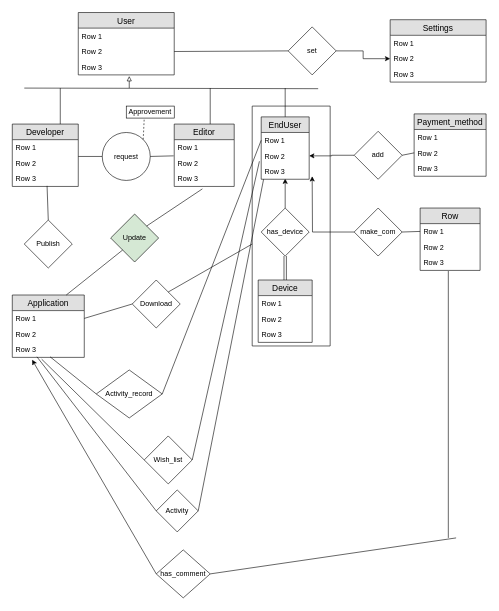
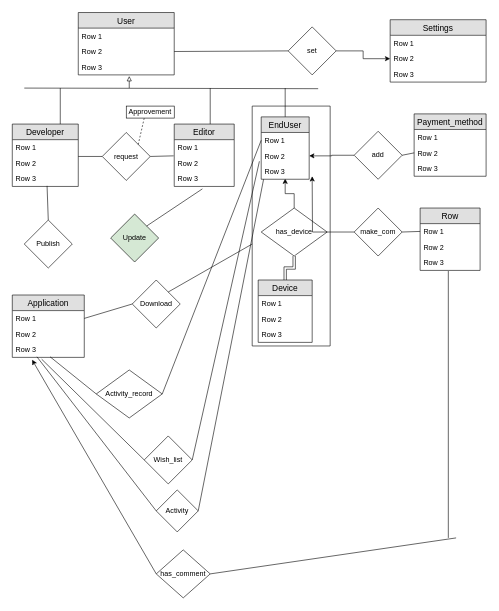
  <mxCell id="0" />
  <mxCell id="1" parent="0" />
  <mxCell id="2" value="User" style="text;html=1;strokeColor=none;fillColor=none;align=center;verticalAlign=middle;whiteSpace=wrap;rounded=0;" parent="1" vertex="1"><mxGeometry x="210" y="86" width="40" height="20" as="geometry" /></mxCell>
  <mxCell id="3" value="Publish" style="rhombus;whiteSpace=wrap;html=1;" parent="1" vertex="1"><mxGeometry x="40" y="366" width="80" height="80" as="geometry" /></mxCell>
  <mxCell id="4" style="edgeStyle=orthogonalEdgeStyle;rounded=0;orthogonalLoop=1;jettySize=auto;html=1;exitX=0.5;exitY=0;exitDx=0;exitDy=0;entryX=0.5;entryY=0.962;entryDx=0;entryDy=0;entryPerimeter=0;" parent="1" source="5" target="31" edge="1"><mxGeometry relative="1" as="geometry" /></mxCell>
- <mxCell id="5" value="has_device" style="rhombus;whiteSpace=wrap;html=1;" parent="1" vertex="1"><mxGeometry x="435" y="346" width="80" height="80" as="geometry" /></mxCell>
+ <mxCell id="5" value="has_device" style="rhombus;whiteSpace=wrap;html=1;" parent="1" vertex="1"><mxGeometry x="435" y="346" width="110" height="80" as="geometry" /></mxCell>
  <mxCell id="6" value="Update" style="rhombus;whiteSpace=wrap;html=1;fillColor=#d5e8d4;" parent="1" vertex="1"><mxGeometry x="184" y="356" width="80" height="80" as="geometry" /></mxCell>
  <mxCell id="7" value="" style="endArrow=none;html=1;" parent="1" edge="1"><mxGeometry width="50" height="50" relative="1" as="geometry"><mxPoint x="420" y="576" as="sourcePoint" /><mxPoint x="420" y="176" as="targetPoint" /></mxGeometry></mxCell>
  <mxCell id="8" value="" style="endArrow=none;html=1;" parent="1" edge="1"><mxGeometry width="50" height="50" relative="1" as="geometry"><mxPoint x="420" y="176" as="sourcePoint" /><mxPoint x="550" y="176" as="targetPoint" /></mxGeometry></mxCell>
  <mxCell id="9" value="" style="endArrow=none;html=1;" parent="1" edge="1"><mxGeometry width="50" height="50" relative="1" as="geometry"><mxPoint x="550" y="176" as="sourcePoint" /><mxPoint x="550" y="576" as="targetPoint" /></mxGeometry></mxCell>
  <mxCell id="10" value="" style="endArrow=none;html=1;" parent="1" edge="1"><mxGeometry width="50" height="50" relative="1" as="geometry"><mxPoint x="420" y="576" as="sourcePoint" /><mxPoint x="550" y="576" as="targetPoint" /></mxGeometry></mxCell>
  <mxCell id="11" style="edgeStyle=orthogonalEdgeStyle;rounded=0;orthogonalLoop=1;jettySize=auto;html=1;exitX=0;exitY=0.5;exitDx=0;exitDy=0;entryX=1;entryY=0.5;entryDx=0;entryDy=0;strokeColor=#000000;" parent="1" source="12" target="30" edge="1"><mxGeometry relative="1" as="geometry" /></mxCell>
  <mxCell id="12" value="add" style="rhombus;whiteSpace=wrap;html=1;" parent="1" vertex="1"><mxGeometry x="590" y="218" width="80" height="80" as="geometry" /></mxCell>
  <mxCell id="13" value="Download" style="rhombus;whiteSpace=wrap;html=1;" parent="1" vertex="1"><mxGeometry x="220" y="466" width="80" height="80" as="geometry" /></mxCell>
  <mxCell id="14" style="edgeStyle=orthogonalEdgeStyle;rounded=0;orthogonalLoop=1;jettySize=auto;html=1;exitX=0;exitY=0.5;exitDx=0;exitDy=0;strokeColor=#000000;" parent="1" source="15" edge="1"><mxGeometry relative="1" as="geometry"><mxPoint x="520" y="293" as="targetPoint" /></mxGeometry></mxCell>
  <mxCell id="15" value="make_com" style="rhombus;whiteSpace=wrap;html=1;" parent="1" vertex="1"><mxGeometry x="590" y="346" width="80" height="80" as="geometry" /></mxCell>
  <mxCell id="16" value="User" style="swimlane;fontStyle=0;childLayout=stackLayout;horizontal=1;startSize=26;fillColor=#e0e0e0;horizontalStack=0;resizeParent=1;resizeParentMax=0;resizeLast=0;collapsible=1;marginBottom=0;swimlaneFillColor=#ffffff;align=center;fontSize=14;" parent="1" vertex="1"><mxGeometry x="130" y="20" width="160" height="104" as="geometry" /></mxCell>
  <mxCell id="17" value="Row 1" style="text;strokeColor=none;fillColor=none;spacingLeft=4;spacingRight=4;overflow=hidden;rotatable=0;points=[[0,0.5],[1,0.5]];portConstraint=eastwest;fontSize=12;" parent="16" vertex="1"><mxGeometry y="26" width="160" height="26" as="geometry" /></mxCell>
  <mxCell id="18" value="Row 2" style="text;strokeColor=none;fillColor=none;spacingLeft=4;spacingRight=4;overflow=hidden;rotatable=0;points=[[0,0.5],[1,0.5]];portConstraint=eastwest;fontSize=12;" parent="16" vertex="1"><mxGeometry y="52" width="160" height="26" as="geometry" /></mxCell>
  <mxCell id="19" value="Row 3" style="text;strokeColor=none;fillColor=none;spacingLeft=4;spacingRight=4;overflow=hidden;rotatable=0;points=[[0,0.5],[1,0.5]];portConstraint=eastwest;fontSize=12;" parent="16" vertex="1"><mxGeometry y="78" width="160" height="26" as="geometry" /></mxCell>
  <mxCell id="20" value="Developer" style="swimlane;fontStyle=0;childLayout=stackLayout;horizontal=1;startSize=26;fillColor=#e0e0e0;horizontalStack=0;resizeParent=1;resizeParentMax=0;resizeLast=0;collapsible=1;marginBottom=0;swimlaneFillColor=#ffffff;align=center;fontSize=14;" parent="1" vertex="1"><mxGeometry x="20" y="206" width="110" height="104" as="geometry" /></mxCell>
  <mxCell id="21" value="Row 1" style="text;strokeColor=none;fillColor=none;spacingLeft=4;spacingRight=4;overflow=hidden;rotatable=0;points=[[0,0.5],[1,0.5]];portConstraint=eastwest;fontSize=12;" parent="20" vertex="1"><mxGeometry y="26" width="110" height="26" as="geometry" /></mxCell>
  <mxCell id="22" value="Row 2" style="text;strokeColor=none;fillColor=none;spacingLeft=4;spacingRight=4;overflow=hidden;rotatable=0;points=[[0,0.5],[1,0.5]];portConstraint=eastwest;fontSize=12;" parent="20" vertex="1"><mxGeometry y="52" width="110" height="26" as="geometry" /></mxCell>
  <mxCell id="23" value="Row 3" style="text;strokeColor=none;fillColor=none;spacingLeft=4;spacingRight=4;overflow=hidden;rotatable=0;points=[[0,0.5],[1,0.5]];portConstraint=eastwest;fontSize=12;" parent="20" vertex="1"><mxGeometry y="78" width="110" height="26" as="geometry" /></mxCell>
  <mxCell id="24" value="Editor" style="swimlane;fontStyle=0;childLayout=stackLayout;horizontal=1;startSize=26;fillColor=#e0e0e0;horizontalStack=0;resizeParent=1;resizeParentMax=0;resizeLast=0;collapsible=1;marginBottom=0;swimlaneFillColor=#ffffff;align=center;fontSize=14;" parent="1" vertex="1"><mxGeometry x="290" y="206" width="100" height="104" as="geometry" /></mxCell>
  <mxCell id="25" value="Row 1" style="text;strokeColor=none;fillColor=none;spacingLeft=4;spacingRight=4;overflow=hidden;rotatable=0;points=[[0,0.5],[1,0.5]];portConstraint=eastwest;fontSize=12;" parent="24" vertex="1"><mxGeometry y="26" width="100" height="26" as="geometry" /></mxCell>
  <mxCell id="26" value="Row 2" style="text;strokeColor=none;fillColor=none;spacingLeft=4;spacingRight=4;overflow=hidden;rotatable=0;points=[[0,0.5],[1,0.5]];portConstraint=eastwest;fontSize=12;" parent="24" vertex="1"><mxGeometry y="52" width="100" height="26" as="geometry" /></mxCell>
  <mxCell id="27" value="Row 3" style="text;strokeColor=none;fillColor=none;spacingLeft=4;spacingRight=4;overflow=hidden;rotatable=0;points=[[0,0.5],[1,0.5]];portConstraint=eastwest;fontSize=12;" parent="24" vertex="1"><mxGeometry y="78" width="100" height="26" as="geometry" /></mxCell>
  <mxCell id="28" value="EndUser" style="swimlane;fontStyle=0;childLayout=stackLayout;horizontal=1;startSize=26;fillColor=#e0e0e0;horizontalStack=0;resizeParent=1;resizeParentMax=0;resizeLast=0;collapsible=1;marginBottom=0;swimlaneFillColor=#ffffff;align=center;fontSize=14;" parent="1" vertex="1"><mxGeometry x="435" y="194" width="80" height="104" as="geometry" /></mxCell>
  <mxCell id="29" value="Row 1" style="text;strokeColor=none;fillColor=none;spacingLeft=4;spacingRight=4;overflow=hidden;rotatable=0;points=[[0,0.5],[1,0.5]];portConstraint=eastwest;fontSize=12;" parent="28" vertex="1"><mxGeometry y="26" width="80" height="26" as="geometry" /></mxCell>
  <mxCell id="30" value="Row 2" style="text;strokeColor=none;fillColor=none;spacingLeft=4;spacingRight=4;overflow=hidden;rotatable=0;points=[[0,0.5],[1,0.5]];portConstraint=eastwest;fontSize=12;" parent="28" vertex="1"><mxGeometry y="52" width="80" height="26" as="geometry" /></mxCell>
  <mxCell id="31" value="Row 3" style="text;strokeColor=none;fillColor=none;spacingLeft=4;spacingRight=4;overflow=hidden;rotatable=0;points=[[0,0.5],[1,0.5]];portConstraint=eastwest;fontSize=12;" parent="28" vertex="1"><mxGeometry y="78" width="80" height="26" as="geometry" /></mxCell>
  <mxCell id="32" style="edgeStyle=orthogonalEdgeStyle;rounded=0;orthogonalLoop=1;jettySize=auto;html=1;exitX=0.5;exitY=0;exitDx=0;exitDy=0;entryX=0.5;entryY=1;entryDx=0;entryDy=0;shape=link;" parent="1" source="33" target="5" edge="1"><mxGeometry relative="1" as="geometry" /></mxCell>
  <mxCell id="33" value="Device" style="swimlane;fontStyle=0;childLayout=stackLayout;horizontal=1;startSize=26;fillColor=#e0e0e0;horizontalStack=0;resizeParent=1;resizeParentMax=0;resizeLast=0;collapsible=1;marginBottom=0;swimlaneFillColor=#ffffff;align=center;fontSize=14;" parent="1" vertex="1"><mxGeometry x="430" y="466" width="90" height="104" as="geometry" /></mxCell>
  <mxCell id="34" value="Row 1" style="text;strokeColor=none;fillColor=none;spacingLeft=4;spacingRight=4;overflow=hidden;rotatable=0;points=[[0,0.5],[1,0.5]];portConstraint=eastwest;fontSize=12;" parent="33" vertex="1"><mxGeometry y="26" width="90" height="26" as="geometry" /></mxCell>
  <mxCell id="35" value="Row 2" style="text;strokeColor=none;fillColor=none;spacingLeft=4;spacingRight=4;overflow=hidden;rotatable=0;points=[[0,0.5],[1,0.5]];portConstraint=eastwest;fontSize=12;" parent="33" vertex="1"><mxGeometry y="52" width="90" height="26" as="geometry" /></mxCell>
  <mxCell id="36" value="Row 3" style="text;strokeColor=none;fillColor=none;spacingLeft=4;spacingRight=4;overflow=hidden;rotatable=0;points=[[0,0.5],[1,0.5]];portConstraint=eastwest;fontSize=12;" parent="33" vertex="1"><mxGeometry y="78" width="90" height="26" as="geometry" /></mxCell>
  <mxCell id="37" value="Row" style="swimlane;fontStyle=0;childLayout=stackLayout;horizontal=1;startSize=26;fillColor=#e0e0e0;horizontalStack=0;resizeParent=1;resizeParentMax=0;resizeLast=0;collapsible=1;marginBottom=0;swimlaneFillColor=#ffffff;align=center;fontSize=14;" parent="1" vertex="1"><mxGeometry x="700" y="346" width="100" height="104" as="geometry" /></mxCell>
  <mxCell id="38" value="Row 1" style="text;strokeColor=none;fillColor=none;spacingLeft=4;spacingRight=4;overflow=hidden;rotatable=0;points=[[0,0.5],[1,0.5]];portConstraint=eastwest;fontSize=12;" parent="37" vertex="1"><mxGeometry y="26" width="100" height="26" as="geometry" /></mxCell>
  <mxCell id="39" value="Row 2" style="text;strokeColor=none;fillColor=none;spacingLeft=4;spacingRight=4;overflow=hidden;rotatable=0;points=[[0,0.5],[1,0.5]];portConstraint=eastwest;fontSize=12;" parent="37" vertex="1"><mxGeometry y="52" width="100" height="26" as="geometry" /></mxCell>
  <mxCell id="40" value="Row 3" style="text;strokeColor=none;fillColor=none;spacingLeft=4;spacingRight=4;overflow=hidden;rotatable=0;points=[[0,0.5],[1,0.5]];portConstraint=eastwest;fontSize=12;" parent="37" vertex="1"><mxGeometry y="78" width="100" height="26" as="geometry" /></mxCell>
  <mxCell id="41" value="Payment_method" style="swimlane;fontStyle=0;childLayout=stackLayout;horizontal=1;startSize=26;fillColor=#e0e0e0;horizontalStack=0;resizeParent=1;resizeParentMax=0;resizeLast=0;collapsible=1;marginBottom=0;swimlaneFillColor=#ffffff;align=center;fontSize=14;" parent="1" vertex="1"><mxGeometry x="690" y="189" width="120" height="104" as="geometry" /></mxCell>
  <mxCell id="42" value="Row 1" style="text;strokeColor=none;fillColor=none;spacingLeft=4;spacingRight=4;overflow=hidden;rotatable=0;points=[[0,0.5],[1,0.5]];portConstraint=eastwest;fontSize=12;" parent="41" vertex="1"><mxGeometry y="26" width="120" height="26" as="geometry" /></mxCell>
  <mxCell id="43" value="Row 2" style="text;strokeColor=none;fillColor=none;spacingLeft=4;spacingRight=4;overflow=hidden;rotatable=0;points=[[0,0.5],[1,0.5]];portConstraint=eastwest;fontSize=12;" parent="41" vertex="1"><mxGeometry y="52" width="120" height="26" as="geometry" /></mxCell>
  <mxCell id="44" value="Row 3" style="text;strokeColor=none;fillColor=none;spacingLeft=4;spacingRight=4;overflow=hidden;rotatable=0;points=[[0,0.5],[1,0.5]];portConstraint=eastwest;fontSize=12;" parent="41" vertex="1"><mxGeometry y="78" width="120" height="26" as="geometry" /></mxCell>
  <mxCell id="45" value="Application" style="swimlane;fontStyle=0;childLayout=stackLayout;horizontal=1;startSize=26;fillColor=#e0e0e0;horizontalStack=0;resizeParent=1;resizeParentMax=0;resizeLast=0;collapsible=1;marginBottom=0;swimlaneFillColor=#ffffff;align=center;fontSize=14;" parent="1" vertex="1"><mxGeometry x="20" y="491" width="120" height="104" as="geometry" /></mxCell>
  <mxCell id="46" value="Row 1" style="text;strokeColor=none;fillColor=none;spacingLeft=4;spacingRight=4;overflow=hidden;rotatable=0;points=[[0,0.5],[1,0.5]];portConstraint=eastwest;fontSize=12;" parent="45" vertex="1"><mxGeometry y="26" width="120" height="26" as="geometry" /></mxCell>
  <mxCell id="47" value="Row 2" style="text;strokeColor=none;fillColor=none;spacingLeft=4;spacingRight=4;overflow=hidden;rotatable=0;points=[[0,0.5],[1,0.5]];portConstraint=eastwest;fontSize=12;" parent="45" vertex="1"><mxGeometry y="52" width="120" height="26" as="geometry" /></mxCell>
  <mxCell id="48" value="Row 3" style="text;strokeColor=none;fillColor=none;spacingLeft=4;spacingRight=4;overflow=hidden;rotatable=0;points=[[0,0.5],[1,0.5]];portConstraint=eastwest;fontSize=12;" parent="45" vertex="1"><mxGeometry y="78" width="120" height="26" as="geometry" /></mxCell>
  <mxCell id="49" style="edgeStyle=orthogonalEdgeStyle;rounded=0;orthogonalLoop=1;jettySize=auto;html=1;exitX=1;exitY=0.5;exitDx=0;exitDy=0;entryX=0.02;entryY=0.077;entryDx=0;entryDy=0;entryPerimeter=0;strokeColor=none;" parent="1" source="50" target="26" edge="1"><mxGeometry relative="1" as="geometry" /></mxCell>
- <mxCell id="50" value="request" style="ellipse;whiteSpace=wrap;html=1;" parent="1" vertex="1"><mxGeometry x="170" y="220" width="80" height="80" as="geometry" /></mxCell>
+ <mxCell id="50" value="request" style="rhombus;whiteSpace=wrap;html=1;" parent="1" vertex="1"><mxGeometry x="170" y="220" width="80" height="80" as="geometry" /></mxCell>
  <mxCell id="51" style="edgeStyle=orthogonalEdgeStyle;rounded=0;orthogonalLoop=1;jettySize=auto;html=1;exitX=1;exitY=0.5;exitDx=0;exitDy=0;entryX=0;entryY=0.5;entryDx=0;entryDy=0;strokeColor=#000000;" parent="1" source="52" target="55" edge="1"><mxGeometry relative="1" as="geometry" /></mxCell>
  <mxCell id="52" value="set" style="rhombus;whiteSpace=wrap;html=1;" parent="1" vertex="1"><mxGeometry x="480" y="44" width="80" height="80" as="geometry" /></mxCell>
  <mxCell id="53" value="Settings" style="swimlane;fontStyle=0;childLayout=stackLayout;horizontal=1;startSize=26;fillColor=#e0e0e0;horizontalStack=0;resizeParent=1;resizeParentMax=0;resizeLast=0;collapsible=1;marginBottom=0;swimlaneFillColor=#ffffff;align=center;fontSize=14;" parent="1" vertex="1"><mxGeometry x="650" y="32" width="160" height="104" as="geometry" /></mxCell>
  <mxCell id="54" value="Row 1" style="text;strokeColor=none;fillColor=none;spacingLeft=4;spacingRight=4;overflow=hidden;rotatable=0;points=[[0,0.5],[1,0.5]];portConstraint=eastwest;fontSize=12;" parent="53" vertex="1"><mxGeometry y="26" width="160" height="26" as="geometry" /></mxCell>
  <mxCell id="55" value="Row 2" style="text;strokeColor=none;fillColor=none;spacingLeft=4;spacingRight=4;overflow=hidden;rotatable=0;points=[[0,0.5],[1,0.5]];portConstraint=eastwest;fontSize=12;" parent="53" vertex="1"><mxGeometry y="52" width="160" height="26" as="geometry" /></mxCell>
  <mxCell id="56" value="Row 3" style="text;strokeColor=none;fillColor=none;spacingLeft=4;spacingRight=4;overflow=hidden;rotatable=0;points=[[0,0.5],[1,0.5]];portConstraint=eastwest;fontSize=12;" parent="53" vertex="1"><mxGeometry y="78" width="160" height="26" as="geometry" /></mxCell>
  <mxCell id="57" value="" style="endArrow=none;html=1;strokeColor=#000000;exitX=1;exitY=0.5;exitDx=0;exitDy=0;entryX=-0.01;entryY=1.038;entryDx=0;entryDy=0;entryPerimeter=0;" parent="1" source="50" target="25" edge="1"><mxGeometry width="50" height="50" relative="1" as="geometry"><mxPoint x="250" y="286" as="sourcePoint" /><mxPoint x="300" y="236" as="targetPoint" /></mxGeometry></mxCell>
  <mxCell id="58" value="" style="endArrow=none;html=1;strokeColor=#000000;entryX=0;entryY=0.5;entryDx=0;entryDy=0;exitX=1;exitY=0.077;exitDx=0;exitDy=0;exitPerimeter=0;" parent="1" source="22" target="50" edge="1"><mxGeometry width="50" height="50" relative="1" as="geometry"><mxPoint x="130" y="276" as="sourcePoint" /><mxPoint x="180" y="226" as="targetPoint" /></mxGeometry></mxCell>
  <mxCell id="59" value="" style="endArrow=none;html=1;strokeColor=#000000;entryX=0;entryY=0.5;entryDx=0;entryDy=0;exitX=1;exitY=0.5;exitDx=0;exitDy=0;" parent="1" source="46" target="13" edge="1"><mxGeometry width="50" height="50" relative="1" as="geometry"><mxPoint x="160" y="536" as="sourcePoint" /><mxPoint x="210" y="486" as="targetPoint" /></mxGeometry></mxCell>
  <mxCell id="60" value="" style="endArrow=none;html=1;strokeColor=#000000;exitX=1;exitY=0;exitDx=0;exitDy=0;" parent="1" source="13" edge="1"><mxGeometry width="50" height="50" relative="1" as="geometry"><mxPoint x="320" y="486" as="sourcePoint" /><mxPoint x="420" y="406" as="targetPoint" /></mxGeometry></mxCell>
- <mxCell id="61" value="" style="endArrow=none;html=1;strokeColor=#000000;exitX=0.75;exitY=0;exitDx=0;exitDy=0;entryX=0;entryY=1;entryDx=0;entryDy=0;" parent="1" source="45" target="6" edge="1"><mxGeometry width="50" height="50" relative="1" as="geometry"><mxPoint x="150" y="476" as="sourcePoint" /><mxPoint x="200" y="426" as="targetPoint" /></mxGeometry></mxCell>
  <mxCell id="62" value="" style="endArrow=none;html=1;strokeColor=#000000;entryX=0.47;entryY=1.154;entryDx=0;entryDy=0;entryPerimeter=0;exitX=1;exitY=0;exitDx=0;exitDy=0;" parent="1" source="6" target="27" edge="1"><mxGeometry width="50" height="50" relative="1" as="geometry"><mxPoint x="260" y="376" as="sourcePoint" /><mxPoint x="310" y="326" as="targetPoint" /></mxGeometry></mxCell>
  <mxCell id="63" value="" style="endArrow=none;html=1;strokeColor=#000000;entryX=0.527;entryY=0.962;entryDx=0;entryDy=0;entryPerimeter=0;" parent="1" target="23" edge="1"><mxGeometry width="50" height="50" relative="1" as="geometry"><mxPoint x="80" y="366" as="sourcePoint" /><mxPoint x="130" y="316" as="targetPoint" /></mxGeometry></mxCell>
  <mxCell id="64" value="" style="endArrow=none;html=1;strokeColor=#000000;exitX=1;exitY=0.5;exitDx=0;exitDy=0;entryX=0;entryY=0.5;entryDx=0;entryDy=0;" parent="1" source="18" target="52" edge="1"><mxGeometry width="50" height="50" relative="1" as="geometry"><mxPoint x="330" y="146" as="sourcePoint" /><mxPoint x="380" y="96" as="targetPoint" /></mxGeometry></mxCell>
  <mxCell id="65" value="" style="endArrow=none;html=1;strokeColor=#000000;exitX=1;exitY=0.5;exitDx=0;exitDy=0;entryX=0;entryY=0.5;entryDx=0;entryDy=0;" parent="1" source="12" target="43" edge="1"><mxGeometry width="50" height="50" relative="1" as="geometry"><mxPoint x="650" y="226" as="sourcePoint" /><mxPoint x="700" y="176" as="targetPoint" /></mxGeometry></mxCell>
  <mxCell id="66" value="" style="endArrow=none;html=1;strokeColor=#000000;exitX=1;exitY=0.5;exitDx=0;exitDy=0;entryX=0;entryY=0.5;entryDx=0;entryDy=0;" parent="1" source="15" target="38" edge="1"><mxGeometry width="50" height="50" relative="1" as="geometry"><mxPoint x="640" y="486" as="sourcePoint" /><mxPoint x="690" y="436" as="targetPoint" /></mxGeometry></mxCell>
  <mxCell id="67" value="" style="endArrow=none;html=1;strokeColor=#000000;" parent="1" edge="1"><mxGeometry width="50" height="50" relative="1" as="geometry"><mxPoint x="40" y="146" as="sourcePoint" /><mxPoint x="530" y="147" as="targetPoint" /></mxGeometry></mxCell>
  <mxCell id="68" value="" style="endArrow=none;html=1;strokeColor=#000000;" parent="1" edge="1"><mxGeometry width="50" height="50" relative="1" as="geometry"><mxPoint x="100" y="206" as="sourcePoint" /><mxPoint x="100" y="146" as="targetPoint" /></mxGeometry></mxCell>
  <mxCell id="69" value="" style="endArrow=none;html=1;strokeColor=#000000;exitX=0.6;exitY=0;exitDx=0;exitDy=0;exitPerimeter=0;" parent="1" source="24" edge="1"><mxGeometry width="50" height="50" relative="1" as="geometry"><mxPoint x="320" y="206" as="sourcePoint" /><mxPoint x="350" y="146" as="targetPoint" /></mxGeometry></mxCell>
  <mxCell id="70" value="" style="endArrow=none;html=1;strokeColor=#000000;exitX=0.5;exitY=0;exitDx=0;exitDy=0;" parent="1" source="28" edge="1"><mxGeometry width="50" height="50" relative="1" as="geometry"><mxPoint x="450" y="196" as="sourcePoint" /><mxPoint x="475" y="146" as="targetPoint" /></mxGeometry></mxCell>
  <mxCell id="71" value="" style="endArrow=block;html=1;strokeColor=#000000;endFill=0;" parent="1" edge="1"><mxGeometry width="50" height="50" relative="1" as="geometry"><mxPoint x="215" y="146" as="sourcePoint" /><mxPoint x="215" y="126" as="targetPoint" /></mxGeometry></mxCell>
  <mxCell id="72" value="" style="endArrow=none;dashed=1;html=1;strokeColor=#000000;exitX=1;exitY=0;exitDx=0;exitDy=0;" parent="1" source="50" edge="1"><mxGeometry width="50" height="50" relative="1" as="geometry"><mxPoint x="220" y="246" as="sourcePoint" /><mxPoint x="240" y="196" as="targetPoint" /></mxGeometry></mxCell>
  <mxCell id="73" value="Approvement" style="rounded=0;whiteSpace=wrap;html=1;" parent="1" vertex="1"><mxGeometry x="210" y="176" width="80" height="20" as="geometry" /></mxCell>
  <mxCell id="74" value="" style="endArrow=none;html=1;strokeColor=#000000;entryX=0;entryY=0.5;entryDx=0;entryDy=0;exitX=1;exitY=0.5;exitDx=0;exitDy=0;" parent="1" source="75" target="29" edge="1"><mxGeometry width="50" height="50" relative="1" as="geometry"><mxPoint x="310" y="646" as="sourcePoint" /><mxPoint x="360" y="596" as="targetPoint" /></mxGeometry></mxCell>
  <mxCell id="75" value="Activity_record" style="rhombus;whiteSpace=wrap;html=1;" parent="1" vertex="1"><mxGeometry x="160" y="616" width="110" height="80" as="geometry" /></mxCell>
  <mxCell id="76" value="" style="endArrow=none;html=1;strokeColor=#000000;entryX=0.525;entryY=0.962;entryDx=0;entryDy=0;entryPerimeter=0;exitX=0;exitY=0.5;exitDx=0;exitDy=0;" parent="1" source="75" target="48" edge="1"><mxGeometry width="50" height="50" relative="1" as="geometry"><mxPoint x="40" y="686" as="sourcePoint" /><mxPoint x="90" y="636" as="targetPoint" /></mxGeometry></mxCell>
  <mxCell id="77" value="Wish_list" style="rhombus;whiteSpace=wrap;html=1;" parent="1" vertex="1"><mxGeometry x="240" y="726" width="80" height="80" as="geometry" /></mxCell>
  <mxCell id="78" value="" style="endArrow=none;html=1;strokeColor=#000000;entryX=-0.037;entryY=-0.154;entryDx=0;entryDy=0;entryPerimeter=0;exitX=1;exitY=0.5;exitDx=0;exitDy=0;" parent="1" source="77" target="31" edge="1"><mxGeometry width="50" height="50" relative="1" as="geometry"><mxPoint x="360" y="646" as="sourcePoint" /><mxPoint x="410" y="596" as="targetPoint" /></mxGeometry></mxCell>
  <mxCell id="79" value="" style="endArrow=none;html=1;strokeColor=#000000;entryX=0.408;entryY=1.115;entryDx=0;entryDy=0;entryPerimeter=0;" parent="1" target="48" edge="1"><mxGeometry width="50" height="50" relative="1" as="geometry"><mxPoint x="240" y="766" as="sourcePoint" /><mxPoint x="120" y="706" as="targetPoint" /></mxGeometry></mxCell>
  <mxCell id="80" value="" style="endArrow=none;html=1;entryX=0.47;entryY=1.038;entryDx=0;entryDy=0;entryPerimeter=0;" edge="1" parent="1" target="40"><mxGeometry width="50" height="50" relative="1" as="geometry"><mxPoint x="747" y="896" as="sourcePoint" /><mxPoint x="770" y="476" as="targetPoint" /></mxGeometry></mxCell>
  <mxCell id="81" value="" style="endArrow=none;html=1;exitX=1;exitY=0.5;exitDx=0;exitDy=0;" edge="1" parent="1" source="86"><mxGeometry width="50" height="50" relative="1" as="geometry"><mxPoint x="50" y="896" as="sourcePoint" /><mxPoint x="760" y="896" as="targetPoint" /></mxGeometry></mxCell>
  <mxCell id="82" value="" style="endArrow=classic;html=1;entryX=0.275;entryY=1.154;entryDx=0;entryDy=0;entryPerimeter=0;" edge="1" parent="1" target="48"><mxGeometry width="50" height="50" relative="1" as="geometry"><mxPoint x="260" y="956" as="sourcePoint" /><mxPoint x="70" y="656" as="targetPoint" /></mxGeometry></mxCell>
  <mxCell id="83" value="" style="endArrow=none;html=1;entryX=0.05;entryY=1;entryDx=0;entryDy=0;entryPerimeter=0;exitX=1;exitY=0.5;exitDx=0;exitDy=0;" edge="1" parent="1" source="84" target="31"><mxGeometry width="50" height="50" relative="1" as="geometry"><mxPoint x="350" y="846" as="sourcePoint" /><mxPoint x="440" y="626" as="targetPoint" /></mxGeometry></mxCell>
  <mxCell id="84" value="Activity" style="rhombus;whiteSpace=wrap;html=1;" vertex="1" parent="1"><mxGeometry x="260" y="816" width="70" height="70" as="geometry" /></mxCell>
  <mxCell id="85" value="" style="endArrow=none;html=1;entryX=0.342;entryY=0.962;entryDx=0;entryDy=0;entryPerimeter=0;exitX=0;exitY=0.5;exitDx=0;exitDy=0;" edge="1" parent="1" source="84" target="48"><mxGeometry width="50" height="50" relative="1" as="geometry"><mxPoint x="80" y="766" as="sourcePoint" /><mxPoint x="130" y="716" as="targetPoint" /></mxGeometry></mxCell>
  <mxCell id="86" value="has_comment" style="rhombus;whiteSpace=wrap;html=1;" vertex="1" parent="1"><mxGeometry x="260" y="916" width="90" height="80" as="geometry" /></mxCell>
